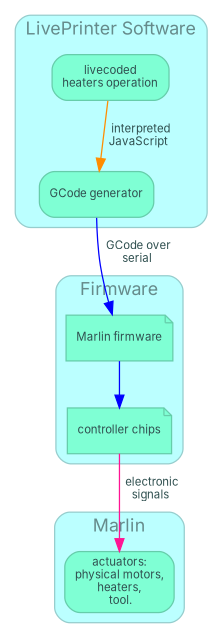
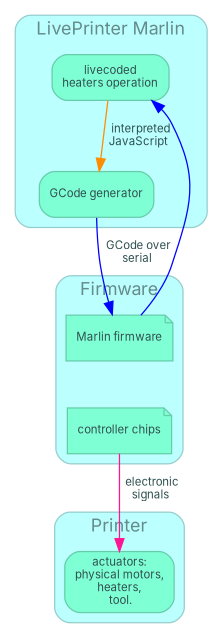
  digraph {
    fontname=Inter
    rankdir=TB
    splines=true
    node [color=mediumaquamarine fillcolor=aquamarine fontcolor=darkslategrey fontname=Inter fontsize=9 shape=rect style="filled, rounded"]
    edge [color=blue compound=true fontcolor=darkslategray fontname=Inter fontsize=9]
    n1 [label=<livecoded<br/>heaters operation>]
    n2 [label=<GCode generator>]
    n3 [label="Marlin firmware" shape=note]
    n4 [label="controller chips" shape=note]
    n5 [label=<actuators:<br/>physical motors,<br/>heaters,<br/> tool.>]
    subgraph cluster_1 {
      color=paleturquoise3
      fillcolor=paleturquoise1
      fontcolor=paleturquoise4
-     label="LivePrinter Software"
+     label="LivePrinter Marlin"
      style="filled,rounded"
      n1
      n2
    }
    subgraph cluster_2 {
      color=paleturquoise3
      fillcolor=paleturquoise1
      fontcolor=paleturquoise4
      label=Firmware
      style="filled,rounded"
      n3
      n4
    }
    subgraph cluster_3 {
      color=paleturquoise3
      fillcolor=paleturquoise1
      fontcolor=paleturquoise4
-     label=Marlin
+     label=Printer
      style="filled,rounded"
      n5
    }
    n1 -> n2 [color=darkorange label=<  interpreted<br/>JavaScript>]
    n2 -> n3 [label=<  GCode over<br/> serial>]
-   n3 -> n4
+   n3 -> n1
    n4 -> n5 [color=deeppink label=<  electronic<br/> signals>]
  }
